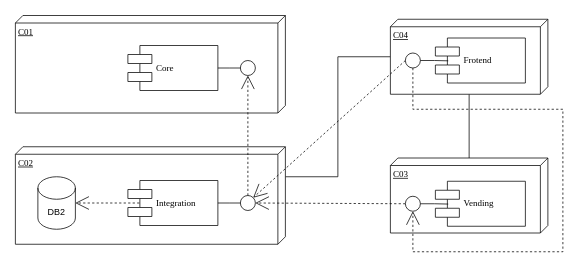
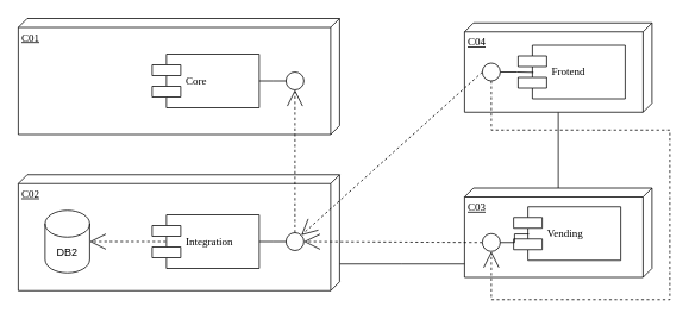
  <mxCell id="0" />
  <mxCell id="1" parent="0" />
  <mxCell id="2" style="edgeStyle=orthogonalEdgeStyle;rounded=0;orthogonalLoop=1;jettySize=auto;html=1;endArrow=none;endFill=0;" edge="1" parent="1" source="21" target="4"><mxGeometry relative="1" as="geometry" /></mxCell>
  <mxCell id="3" value="C01" style="verticalAlign=top;align=left;spacingTop=8;spacingLeft=2;spacingRight=12;shape=cube;size=10;direction=south;fontStyle=4;html=1;rounded=0;shadow=0;comic=0;labelBackgroundColor=none;strokeWidth=1;fontFamily=Verdana;fontSize=12" vertex="1" parent="1"><mxGeometry x="20" y="20" width="360" height="130" as="geometry" /></mxCell>
  <mxCell id="4" value="C03" style="verticalAlign=top;align=left;spacingTop=8;spacingLeft=2;spacingRight=12;shape=cube;size=10;direction=south;fontStyle=4;html=1;rounded=0;shadow=0;comic=0;labelBackgroundColor=none;strokeWidth=1;fontFamily=Verdana;fontSize=12" vertex="1" parent="1"><mxGeometry x="520" y="210" width="210" height="100" as="geometry" /></mxCell>
  <mxCell id="5" value="Core" style="shape=component;align=left;spacingLeft=36;rounded=0;shadow=0;comic=0;labelBackgroundColor=none;strokeWidth=1;fontFamily=Verdana;fontSize=12;html=1;" vertex="1" parent="1"><mxGeometry x="170" y="60" width="120" height="60" as="geometry" /></mxCell>
  <mxCell id="6" value="" style="ellipse;whiteSpace=wrap;html=1;rounded=0;shadow=0;comic=0;labelBackgroundColor=none;strokeWidth=1;fontFamily=Verdana;fontSize=12;align=center;" vertex="1" parent="1"><mxGeometry x="320" y="80" width="20" height="20" as="geometry" /></mxCell>
- <mxCell id="7" value="Vending" style="shape=component;align=left;spacingLeft=36;rounded=0;shadow=0;comic=0;labelBackgroundColor=none;strokeWidth=1;fontFamily=Verdana;fontSize=12;html=1;" vertex="1" parent="1"><mxGeometry x="580" y="241" width="120" height="60" as="geometry" /></mxCell>
+ <mxCell id="7" value="Vending" style="shape=component;align=left;spacingLeft=36;rounded=0;shadow=0;comic=0;labelBackgroundColor=none;strokeWidth=1;fontFamily=Verdana;fontSize=12;html=1;" vertex="1" parent="1"><mxGeometry x="575" y="231" width="120" height="60" as="geometry" /></mxCell>
  <mxCell id="8" style="edgeStyle=elbowEdgeStyle;rounded=0;html=1;labelBackgroundColor=none;startArrow=none;startFill=0;startSize=8;endArrow=none;endFill=0;endSize=16;fontFamily=Verdana;fontSize=12;entryX=1;entryY=0.5;entryDx=0;entryDy=0;" edge="1" parent="1" source="6" target="5"><mxGeometry relative="1" as="geometry" /></mxCell>
- <mxCell id="10" style="edgeStyle=orthogonalEdgeStyle;rounded=0;orthogonalLoop=1;jettySize=auto;html=1;endArrow=none;endFill=0;" edge="1" parent="1" source="11" target="21"><mxGeometry relative="1" as="geometry"><Array as="points"><mxPoint x="450" y="235" /><mxPoint x="450" y="75" /></Array></mxGeometry></mxCell>
+ <mxCell id="9" style="edgeStyle=orthogonalEdgeStyle;rounded=0;orthogonalLoop=1;jettySize=auto;html=1;endArrow=none;endFill=0;" edge="1" parent="1" source="11" target="4"><mxGeometry relative="1" as="geometry"><Array as="points"><mxPoint x="450" y="295" /><mxPoint x="450" y="295" /></Array></mxGeometry></mxCell>
  <mxCell id="11" value="C02" style="verticalAlign=top;align=left;spacingTop=8;spacingLeft=2;spacingRight=12;shape=cube;size=10;direction=south;fontStyle=4;html=1;rounded=0;shadow=0;comic=0;labelBackgroundColor=none;strokeWidth=1;fontFamily=Verdana;fontSize=12" vertex="1" parent="1"><mxGeometry x="20" y="195" width="360" height="130" as="geometry" /></mxCell>
  <mxCell id="12" value="Integration" style="shape=component;align=left;spacingLeft=36;rounded=0;shadow=0;comic=0;labelBackgroundColor=none;strokeWidth=1;fontFamily=Verdana;fontSize=12;html=1;" vertex="1" parent="1"><mxGeometry x="170" y="240" width="120" height="60" as="geometry" /></mxCell>
  <mxCell id="13" value="" style="ellipse;whiteSpace=wrap;html=1;rounded=0;shadow=0;comic=0;labelBackgroundColor=none;strokeWidth=1;fontFamily=Verdana;fontSize=12;align=center;" vertex="1" parent="1"><mxGeometry x="320" y="260" width="20" height="20" as="geometry" /></mxCell>
  <mxCell id="14" style="edgeStyle=elbowEdgeStyle;rounded=0;html=1;labelBackgroundColor=none;startArrow=none;startFill=0;startSize=8;endArrow=none;endFill=0;endSize=16;fontFamily=Verdana;fontSize=12;" edge="1" parent="1" source="13" target="12"><mxGeometry relative="1" as="geometry" /></mxCell>
  <mxCell id="15" style="edgeStyle=orthogonalEdgeStyle;rounded=0;html=1;labelBackgroundColor=none;startArrow=none;startFill=0;startSize=8;endArrow=open;endFill=0;endSize=16;fontFamily=Verdana;fontSize=12;dashed=1;entryX=1;entryY=0.5;entryDx=0;entryDy=0;entryPerimeter=0;exitX=0.128;exitY=0.5;exitDx=0;exitDy=0;exitPerimeter=0;" edge="1" parent="1" source="12" target="16"><mxGeometry relative="1" as="geometry"><mxPoint x="75" y="295" as="targetPoint" /></mxGeometry></mxCell>
  <mxCell id="16" value="DB2" style="shape=cylinder3;whiteSpace=wrap;html=1;boundedLbl=1;backgroundOutline=1;size=15;" vertex="1" parent="1"><mxGeometry x="50" y="235" width="50" height="70" as="geometry" /></mxCell>
  <mxCell id="17" style="edgeStyle=none;rounded=0;html=1;dashed=1;labelBackgroundColor=none;startArrow=none;startFill=0;startSize=8;endArrow=open;endFill=0;endSize=16;fontFamily=Verdana;fontSize=12;entryX=1;entryY=0.5;entryDx=0;entryDy=0;exitX=0;exitY=0.5;exitDx=0;exitDy=0;" edge="1" parent="1" source="19" target="13"><mxGeometry relative="1" as="geometry"><mxPoint x="602.474" y="94.689" as="targetPoint" /></mxGeometry></mxCell>
  <mxCell id="18" style="edgeStyle=none;rounded=0;html=1;dashed=1;labelBackgroundColor=none;startArrow=none;startFill=0;startSize=8;endArrow=open;endFill=0;endSize=16;fontFamily=Verdana;fontSize=12;entryX=0.5;entryY=1;entryDx=0;entryDy=0;exitX=0.5;exitY=0;exitDx=0;exitDy=0;" edge="1" parent="1" source="13" target="6"><mxGeometry relative="1" as="geometry"><mxPoint x="570" y="220" as="sourcePoint" /><mxPoint x="350" y="270" as="targetPoint" /></mxGeometry></mxCell>
  <mxCell id="19" value="" style="ellipse;whiteSpace=wrap;html=1;rounded=0;shadow=0;comic=0;labelBackgroundColor=none;strokeWidth=1;fontFamily=Verdana;fontSize=12;align=center;" vertex="1" parent="1"><mxGeometry x="540" y="261" width="20" height="20" as="geometry" /></mxCell>
  <mxCell id="20" style="edgeStyle=elbowEdgeStyle;rounded=0;html=1;labelBackgroundColor=none;startArrow=none;startFill=0;startSize=8;endArrow=none;endFill=0;endSize=16;fontFamily=Verdana;fontSize=12;exitX=1;exitY=0.5;exitDx=0;exitDy=0;entryX=0.143;entryY=0.507;entryDx=0;entryDy=0;entryPerimeter=0;" edge="1" parent="1" source="19" target="7"><mxGeometry relative="1" as="geometry"><mxPoint x="510" y="271" as="targetPoint" /></mxGeometry></mxCell>
  <mxCell id="21" value="C04" style="verticalAlign=top;align=left;spacingTop=8;spacingLeft=2;spacingRight=12;shape=cube;size=10;direction=south;fontStyle=4;html=1;rounded=0;shadow=0;comic=0;labelBackgroundColor=none;strokeWidth=1;fontFamily=Verdana;fontSize=12" vertex="1" parent="1"><mxGeometry x="520" y="25" width="210" height="100" as="geometry" /></mxCell>
  <mxCell id="22" value="Frotend" style="shape=component;align=left;spacingLeft=36;rounded=0;shadow=0;comic=0;labelBackgroundColor=none;strokeWidth=1;fontFamily=Verdana;fontSize=12;html=1;" vertex="1" parent="1"><mxGeometry x="580" y="50" width="120" height="60" as="geometry" /></mxCell>
  <mxCell id="23" value="" style="ellipse;whiteSpace=wrap;html=1;rounded=0;shadow=0;comic=0;labelBackgroundColor=none;strokeWidth=1;fontFamily=Verdana;fontSize=12;align=center;" vertex="1" parent="1"><mxGeometry x="540" y="70" width="20" height="20" as="geometry" /></mxCell>
  <mxCell id="24" style="edgeStyle=elbowEdgeStyle;rounded=0;html=1;labelBackgroundColor=none;startArrow=none;startFill=0;startSize=8;endArrow=none;endFill=0;endSize=16;fontFamily=Verdana;fontSize=12;exitX=1;exitY=0.5;exitDx=0;exitDy=0;entryX=0.143;entryY=0.507;entryDx=0;entryDy=0;entryPerimeter=0;" edge="1" parent="1" source="23" target="22"><mxGeometry relative="1" as="geometry"><mxPoint x="510" y="80" as="targetPoint" /></mxGeometry></mxCell>
  <mxCell id="25" style="edgeStyle=none;rounded=0;html=1;dashed=1;labelBackgroundColor=none;startArrow=none;startFill=0;startSize=8;endArrow=open;endFill=0;endSize=16;fontFamily=Verdana;fontSize=12;entryX=1;entryY=0;entryDx=0;entryDy=0;exitX=0;exitY=0.5;exitDx=0;exitDy=0;" edge="1" parent="1" source="23" target="13"><mxGeometry relative="1" as="geometry"><mxPoint x="550" y="281" as="sourcePoint" /><mxPoint x="350" y="280" as="targetPoint" /></mxGeometry></mxCell>
  <mxCell id="26" style="edgeStyle=none;rounded=0;html=1;dashed=1;labelBackgroundColor=none;startArrow=none;startFill=0;startSize=8;endArrow=open;endFill=0;endSize=16;fontFamily=Verdana;fontSize=12;exitX=0.5;exitY=1;exitDx=0;exitDy=0;entryX=0.5;entryY=1;entryDx=0;entryDy=0;" edge="1" parent="1" source="23" target="19"><mxGeometry relative="1" as="geometry"><mxPoint x="550" y="100" as="sourcePoint" /><mxPoint x="550" y="291" as="targetPoint" /><Array as="points"><mxPoint x="550" y="145" /><mxPoint x="750" y="145" /><mxPoint x="750" y="245" /><mxPoint x="750" y="335" /><mxPoint x="670" y="335" /><mxPoint x="550" y="335" /></Array></mxGeometry></mxCell>
